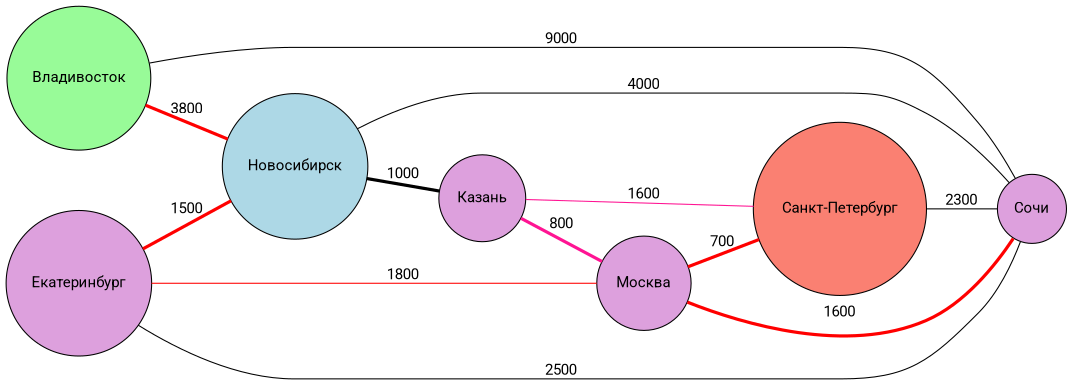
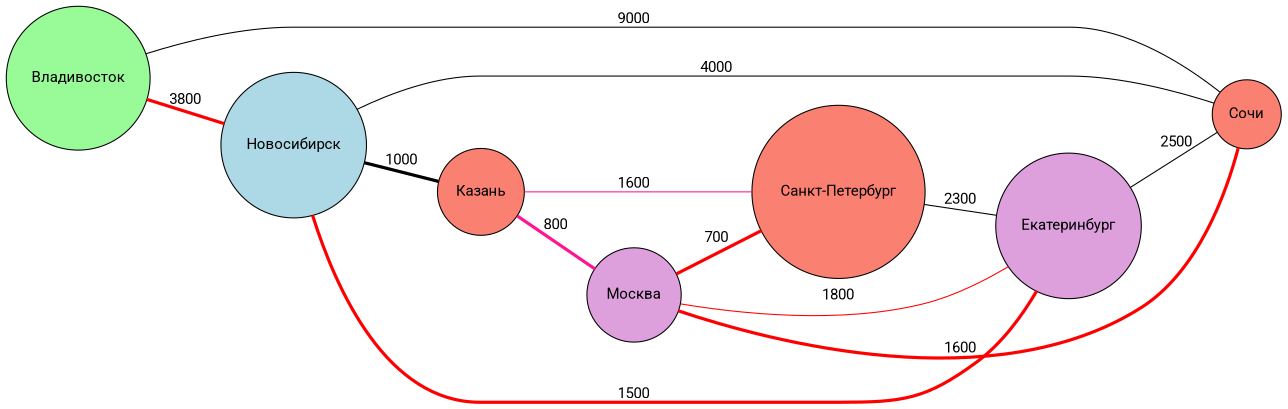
  graph {
    fontname=Roboto
    rankdir=LR
    node [fillcolor=plum fontname=Roboto shape=circle style=filled]
    edge [color=red fontname=Roboto]
    "Владивосток" [fillcolor=palegreen]
    "Новосибирск" [fillcolor=lightblue]
-   "Сочи"
-   "Казань"
+   "Сочи" [fillcolor=salmon]
+   "Казань" [fillcolor=salmon]
    "Екатеринбург"
    "Москва"
    "Санкт-Петербург" [fillcolor=salmon]
    "Владивосток" -- "Новосибирск" [label=3800 penwidth=3.0]
    "Владивосток" -- "Сочи" [color=black label=9000]
    "Новосибирск" -- "Сочи" [color=black label=4000]
    "Новосибирск" -- "Казань" [color=black label=1000 penwidth=3.0]
    "Казань" -- "Москва" [color=deeppink label=800 penwidth=3.0]
    "Казань" -- "Санкт-Петербург" [color=deeppink label=1600]
    "Екатеринбург" -- "Новосибирск" [label=1500 penwidth=3.0]
    "Екатеринбург" -- "Сочи" [color=black label=2500]
    "Екатеринбург" -- "Москва" [label=1800]
    "Москва" -- "Сочи" [label=1600 penwidth=3.0]
    "Москва" -- "Санкт-Петербург" [label=700 penwidth=3.0]
-   "Санкт-Петербург" -- "Сочи" [color=black label=2300]
+   "Санкт-Петербург" -- "Екатеринбург" [color=black label=2300]
  }
